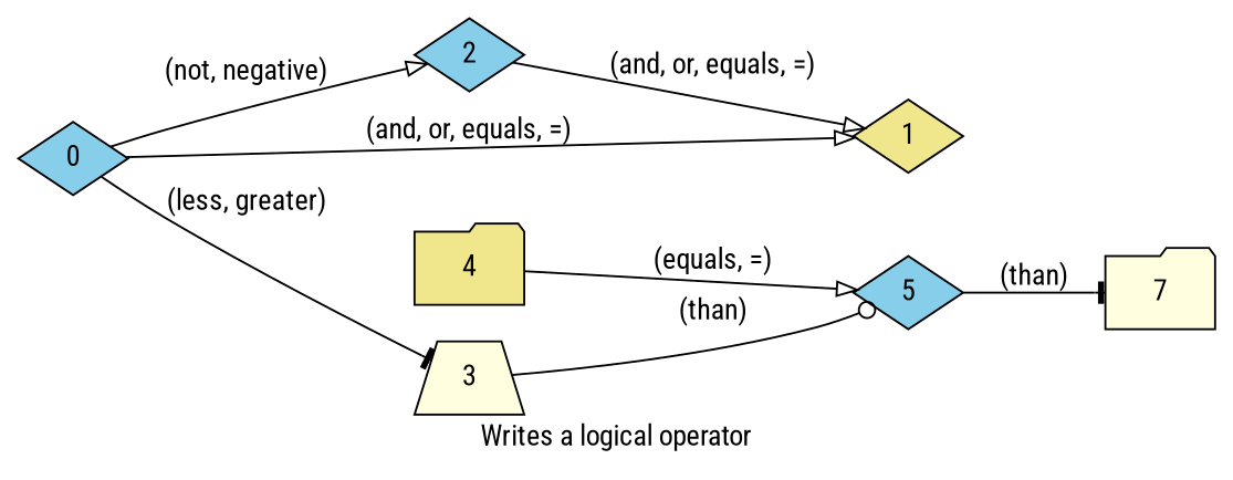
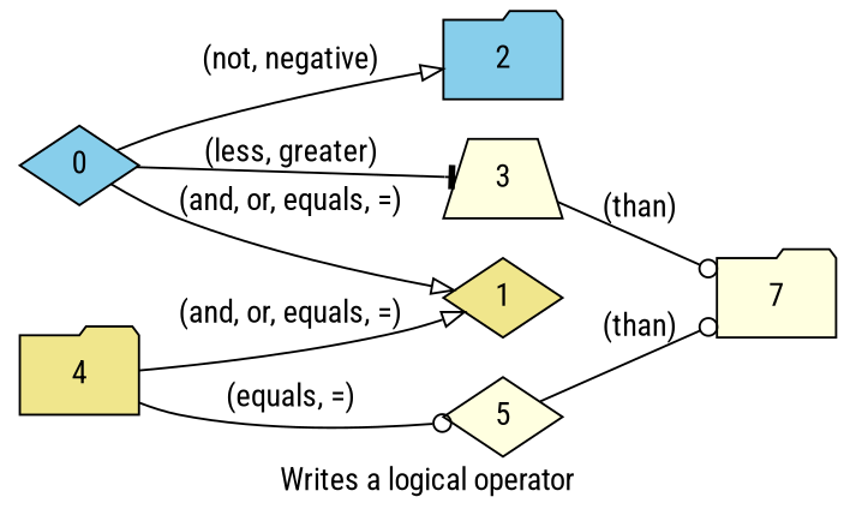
  digraph {
    alias=true
    desc="Writes a logical operator (===, !==, &&, ||, >, <, >=, <=) meant to be used inside expressions"
    examples="\n      and,\n      or,\n      equals,\n      less than,\n      greater than,\n      less or equals than,\n      greater or equals than,\n      not equals,\n      negative equals,\n      negative and,\n      negative or\n    "
    fontname="Roboto Condensed"
    label="Writes a logical operator"
    lang="en-US"
    langName=English
    rankdir=LR
    title="Writes a logical operator"
    node [fillcolor=lightyellow fontname="Roboto Condensed" shape=diamond style=filled]
    edge [arrowhead=onormal fontname="Roboto Condensed"]
    0 [fillcolor=skyblue]
-   2 [fillcolor=skyblue]
+   2 [fillcolor=skyblue shape=folder]
    3 [shape=trapezium]
-   5 [fillcolor=skyblue]
+   5
    1 [fillcolor=khaki]
    7 [shape=folder]
    4 [fillcolor=khaki shape=folder]
    subgraph sub_1 {
      0
      2
    }
    subgraph sub_2 {
      0
      2
    }
    subgraph sub_3 {
      3
      5
    }
    0 -> 2 [label="(not, negative)" normalizer=boolean store=isNegative]
    0 -> 3 [arrowhead=tee label="(less, greater)" store=inequalityOperator]
    0 -> 1 [label="(and, or, equals, =)" store=logicalOperator]
-   2 -> 1 [label="(and, or, equals, =)" store=logicalOperator]
-   3 -> 5 [arrowhead=odot label="(than)"]
-   5 -> 7 [arrowhead=tee label="(than)"]
-   4 -> 5 [label="(equals, =)" normalizer=boolean store=orEqual]
+   4 -> 1 [label="(and, or, equals, =)" store=logicalOperator]
+   3 -> 7 [arrowhead=odot label="(than)"]
+   5 -> 7 [arrowhead=odot label="(than)"]
+   4 -> 5 [arrowhead=odot label="(equals, =)" normalizer=boolean store=orEqual]
  }
